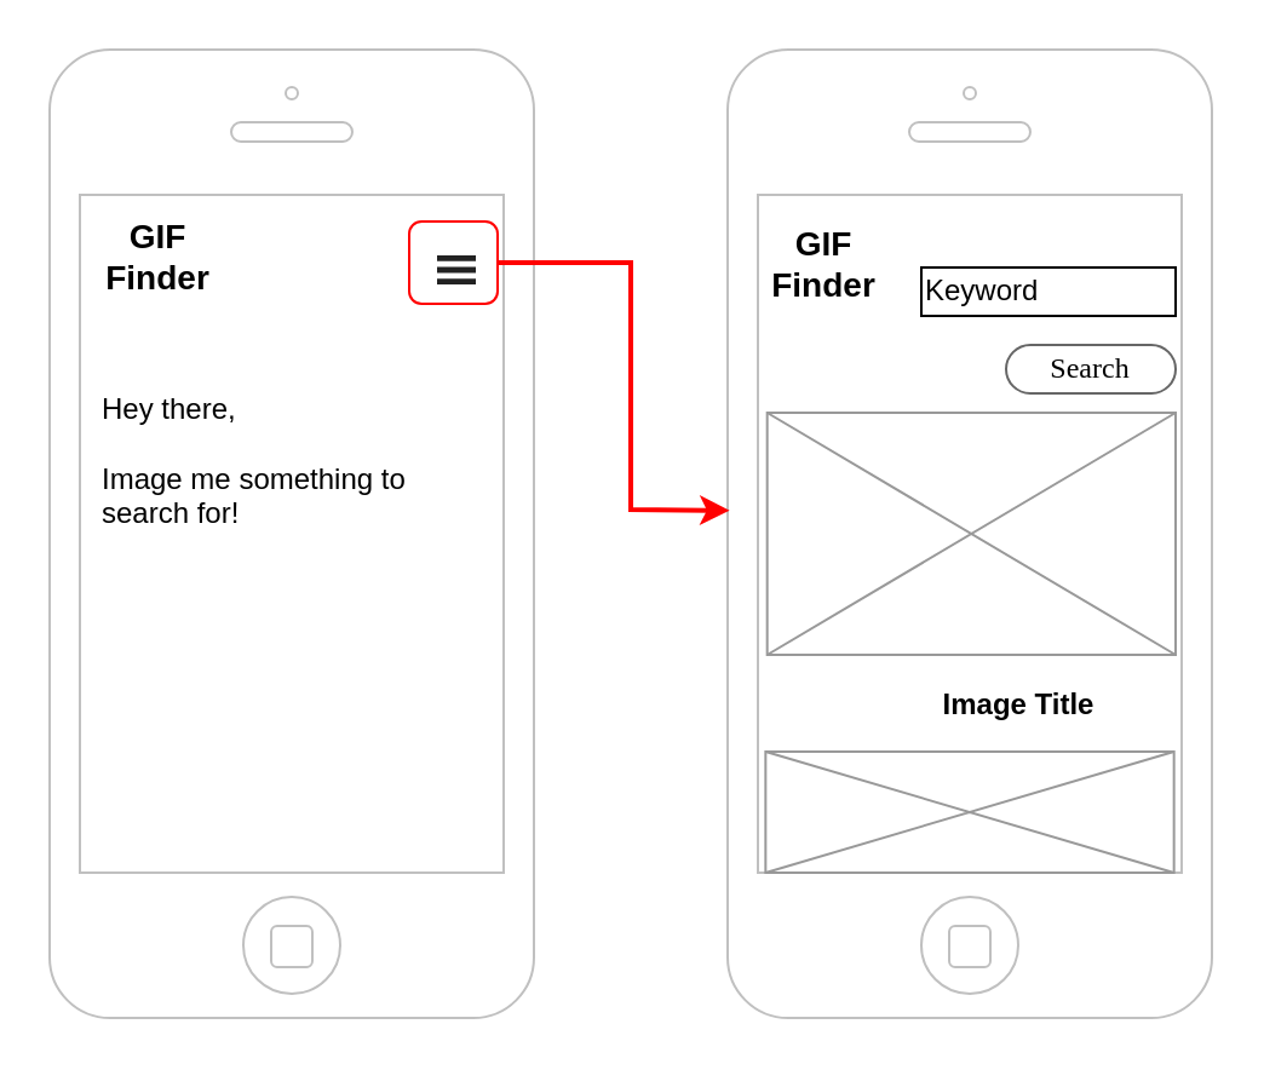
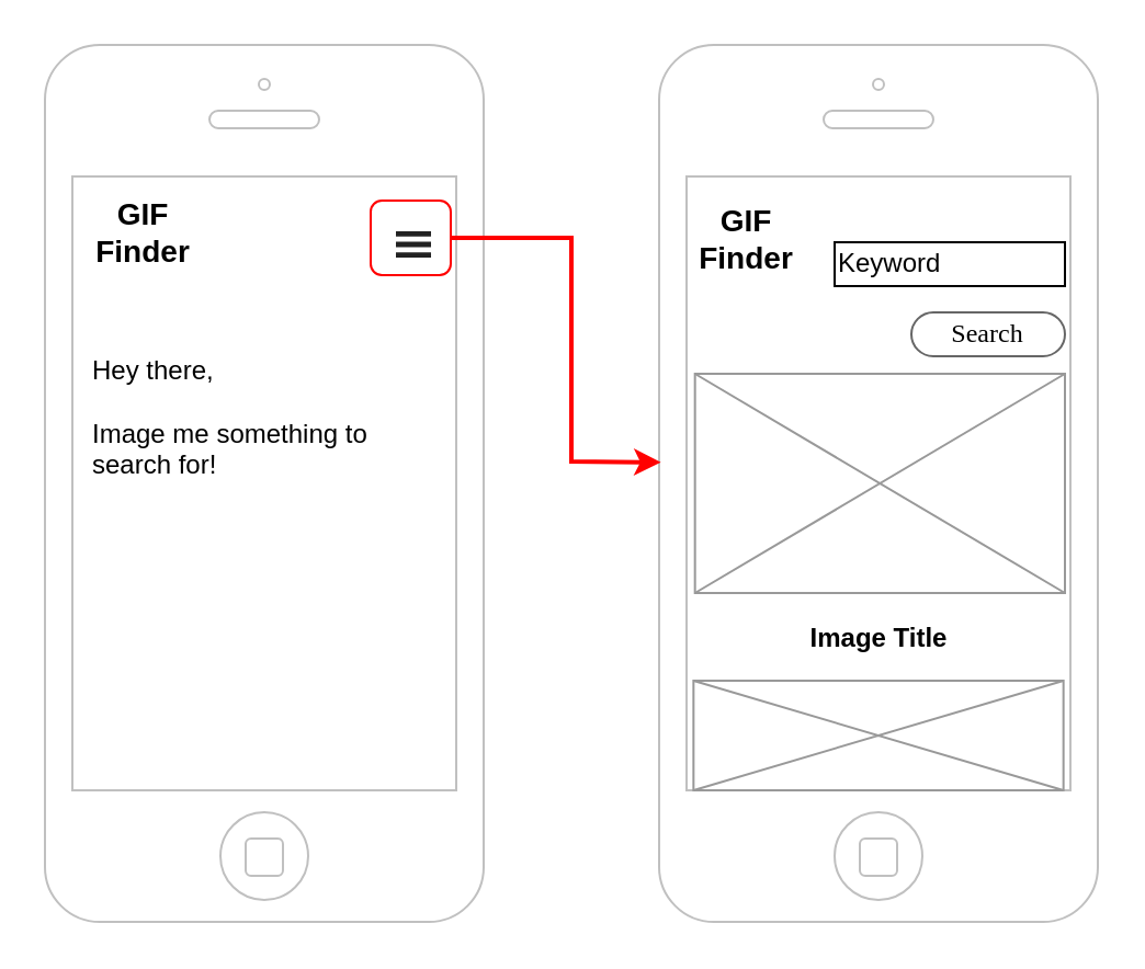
  <mxCell id="0" />
  <mxCell id="1" parent="0" />
  <mxCell id="2" value="" style="group" parent="1" vertex="1" connectable="0"><mxGeometry x="20" y="20" width="232.5" height="400" as="geometry" /></mxCell>
  <mxCell id="3" value="" style="html=1;verticalLabelPosition=bottom;labelBackgroundColor=#ffffff;verticalAlign=top;shadow=0;dashed=0;strokeWidth=1;shape=mxgraph.ios7.misc.iphone;strokeColor=#c0c0c0;" parent="2" vertex="1"><mxGeometry width="200" height="400" as="geometry" /></mxCell>
  <mxCell id="4" value="" style="html=1;verticalLabelPosition=bottom;labelBackgroundColor=#ffffff;verticalAlign=top;shadow=0;dashed=0;strokeWidth=2;shape=mxgraph.ios7.misc.options;fillColor=#222222;sketch=0;" parent="2" vertex="1"><mxGeometry x="160" y="85" width="16" height="12" as="geometry" /></mxCell>
  <mxCell id="5" value="" style="rounded=1;whiteSpace=wrap;html=1;shadow=0;fillColor=none;strokeColor=#ff0000;" parent="2" vertex="1"><mxGeometry x="148.5" y="71" width="36.5" height="34" as="geometry" /></mxCell>
  <mxCell id="6" value="GIF&#10;Finder" style="text;strokeColor=none;fillColor=none;fontSize=14;fontStyle=1;verticalAlign=middle;align=center;spacing=0;" vertex="1" parent="2"><mxGeometry x="10" y="65" width="70" height="40" as="geometry" /></mxCell>
  <mxCell id="7" value="Hey there,&lt;div&gt;&lt;br&gt;&lt;/div&gt;&lt;div&gt;Image me something to search for!&lt;/div&gt;" style="text;spacingTop=-5;whiteSpace=wrap;html=1;align=left;fontSize=12;fontFamily=Helvetica;fillColor=none;strokeColor=none;" parent="2" vertex="1"><mxGeometry x="20" y="140" width="160" height="90" as="geometry" /></mxCell>
  <mxCell id="8" value="" style="group" parent="1" vertex="1" connectable="0"><mxGeometry x="300" y="20" width="200" height="400" as="geometry" /></mxCell>
  <mxCell id="9" value="" style="html=1;verticalLabelPosition=bottom;labelBackgroundColor=#ffffff;verticalAlign=top;shadow=0;dashed=0;strokeWidth=1;shape=mxgraph.ios7.misc.iphone;strokeColor=#c0c0c0;" parent="8" vertex="1"><mxGeometry width="200" height="400" as="geometry" /></mxCell>
  <mxCell id="10" value="Keyword" style="whiteSpace=wrap;html=1;align=left;rounded=0;" vertex="1" parent="8"><mxGeometry x="80" y="90" width="105" height="20" as="geometry" /></mxCell>
  <mxCell id="11" value="Search" style="strokeWidth=1;shadow=0;dashed=0;align=center;html=1;shape=mxgraph.mockup.buttons.button;strokeColor=#666666;fontColor=#000000;mainText=;buttonStyle=round;fontSize=12;fontStyle=0;fillColor=none;whiteSpace=wrap;fontFamily=Verdana;" vertex="1" parent="8"><mxGeometry x="115" y="122" width="70" height="20" as="geometry" /></mxCell>
  <mxCell id="12" value="GIF&#10;Finder" style="text;strokeColor=none;fillColor=none;fontSize=14;fontStyle=1;verticalAlign=middle;align=center;spacing=0;" vertex="1" parent="8"><mxGeometry x="5" y="68" width="70" height="40" as="geometry" /></mxCell>
  <mxCell id="13" value="" style="verticalLabelPosition=bottom;shadow=0;dashed=0;align=center;html=1;verticalAlign=top;strokeWidth=1;shape=mxgraph.mockup.graphics.simpleIcon;strokeColor=#999999;" vertex="1" parent="8"><mxGeometry x="16.338" y="150" width="168.658" height="100" as="geometry" /></mxCell>
- <mxCell id="14" value="Image Title" style="text;strokeColor=none;fillColor=none;html=1;fontSize=12;fontStyle=1;verticalAlign=middle;align=center;spacing=0;" vertex="1" parent="8"><mxGeometry x="74.967" y="261" width="90.062" height="20" as="geometry" /></mxCell>
+ <mxCell id="14" value="Image Title" style="text;strokeColor=none;fillColor=none;html=1;fontSize=12;fontStyle=1;verticalAlign=middle;align=center;spacing=0;" vertex="1" parent="8"><mxGeometry x="54.967" y="261" width="90.062" height="20" as="geometry" /></mxCell>
  <mxCell id="15" value="" style="verticalLabelPosition=bottom;shadow=0;dashed=0;align=center;html=1;verticalAlign=top;strokeWidth=1;shape=mxgraph.mockup.graphics.simpleIcon;strokeColor=#999999;" vertex="1" parent="8"><mxGeometry x="15.67" y="290" width="168.66" height="50" as="geometry" /></mxCell>
  <mxCell id="16" value="" style="endArrow=classic;html=1;rounded=0;strokeColor=#ff0000;strokeWidth=2;entryX=0.004;entryY=0.476;entryDx=0;entryDy=0;entryPerimeter=0;exitX=1;exitY=0.5;exitDx=0;exitDy=0;" parent="1" source="5" target="9" edge="1"><mxGeometry width="50" height="50" relative="1" as="geometry"><mxPoint x="270" y="140" as="sourcePoint" /><mxPoint x="300" y="210" as="targetPoint" /><Array as="points"><mxPoint x="260" y="108" /><mxPoint x="260" y="210" /></Array></mxGeometry></mxCell>
